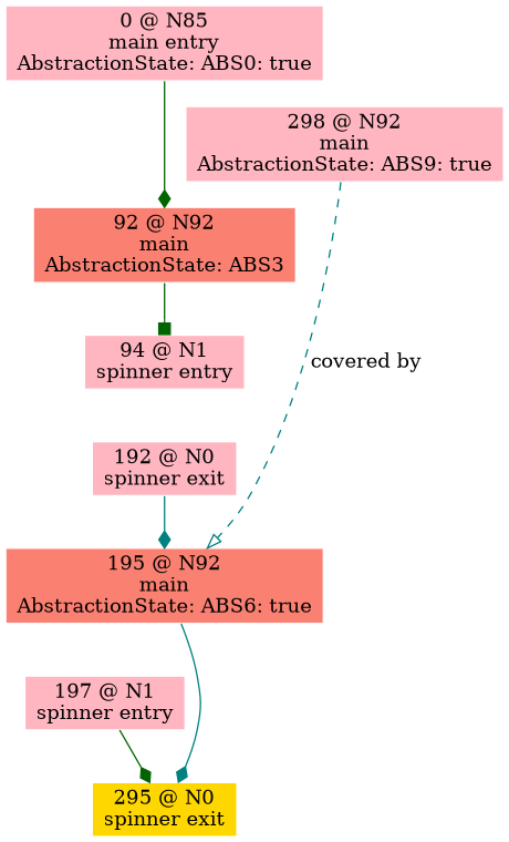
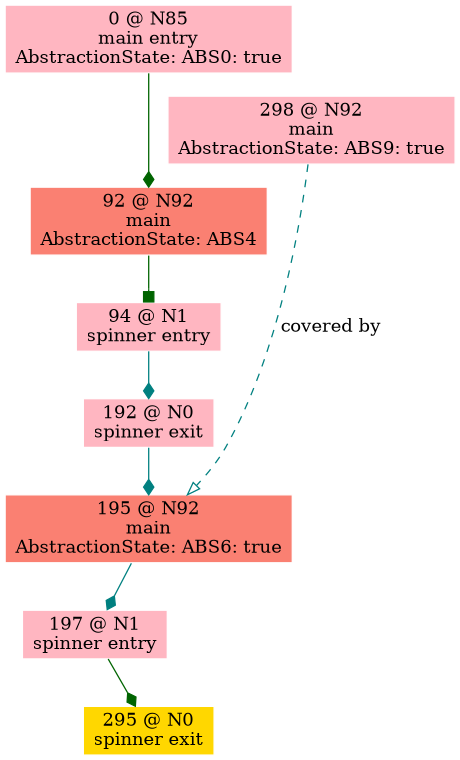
  digraph {
    node [color=white fillcolor=lightpink shape=box style=filled]
    edge [arrowhead=diamond color=teal]
    n1 [label="0 @ N85\nmain entry\nAbstractionState: ABS0: true\n"]
-   n2 [fillcolor=salmon label="92 @ N92\nmain\nAbstractionState: ABS3\n"]
+   n2 [fillcolor=salmon label="92 @ N92\nmain\nAbstractionState: ABS4\n"]
    n3 [label="94 @ N1\nspinner entry\n"]
    n4 [label="192 @ N0\nspinner exit\n"]
    n5 [fillcolor=salmon label="195 @ N92\nmain\nAbstractionState: ABS6: true\n"]
    n6 [label="197 @ N1\nspinner entry\n"]
    n7 [fillcolor=gold label="295 @ N0\nspinner exit\n"]
    n8 [label="298 @ N92\nmain\nAbstractionState: ABS9: true\n"]
    n1 -> n2 [color=darkgreen]
    n2 -> n3 [arrowhead=box color=darkgreen]
+   n3 -> n4
    n4 -> n5
-   n5 -> n7
+   n5 -> n6
    n6 -> n7 [color=darkgreen]
    n8 -> n5 [arrowhead=onormal label="covered by" style=dashed weight=0]
  }
